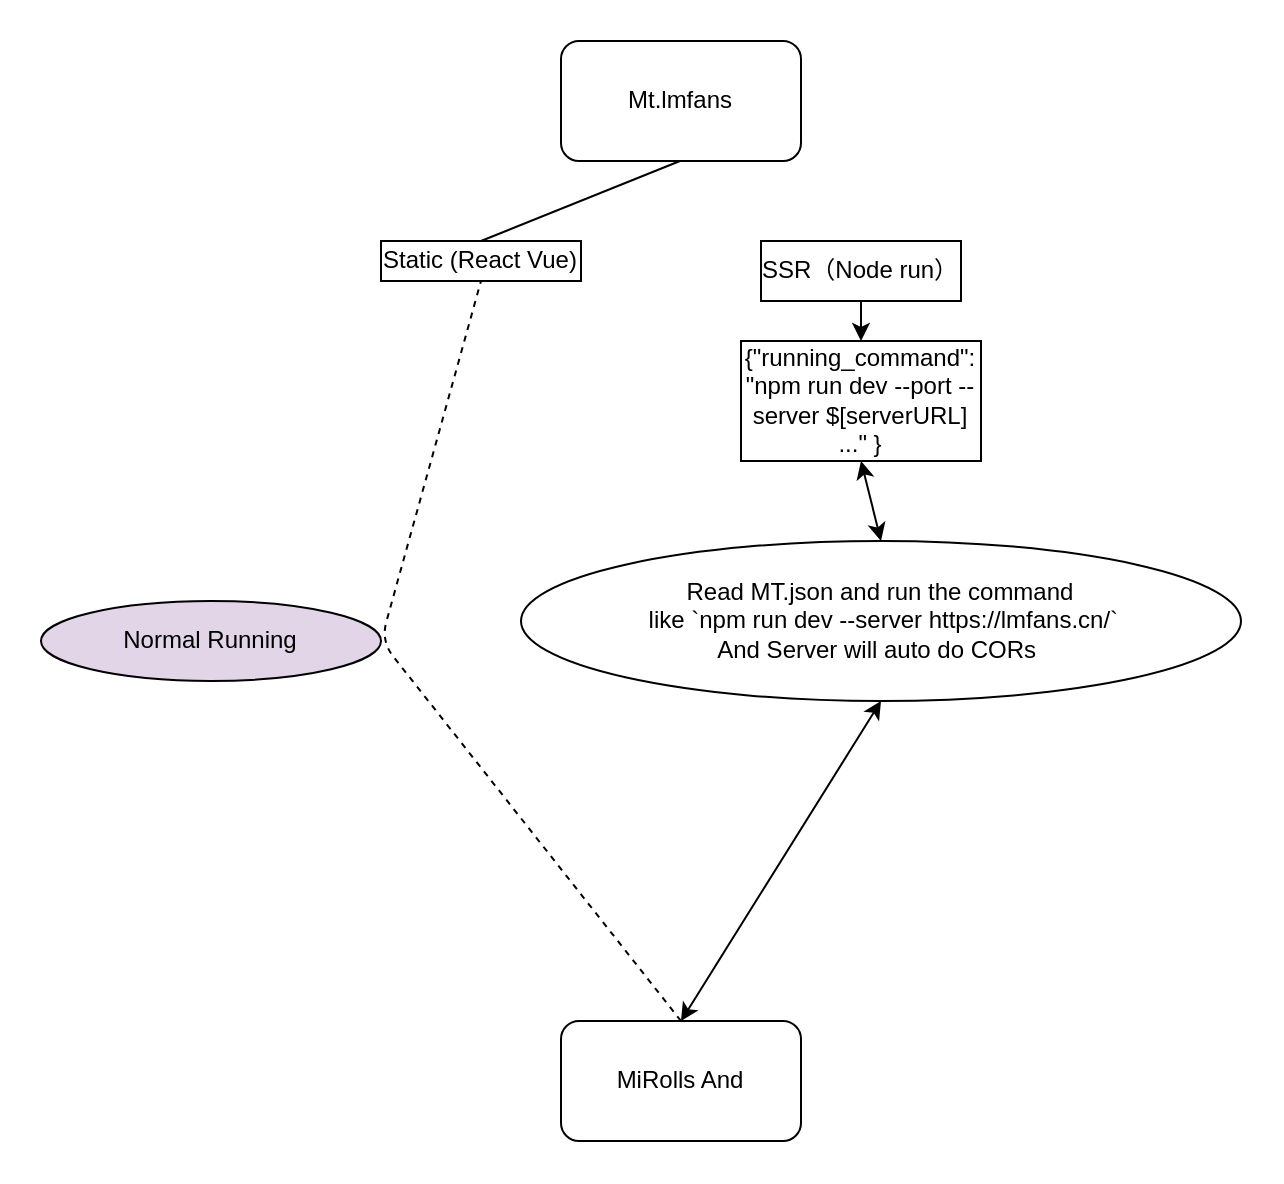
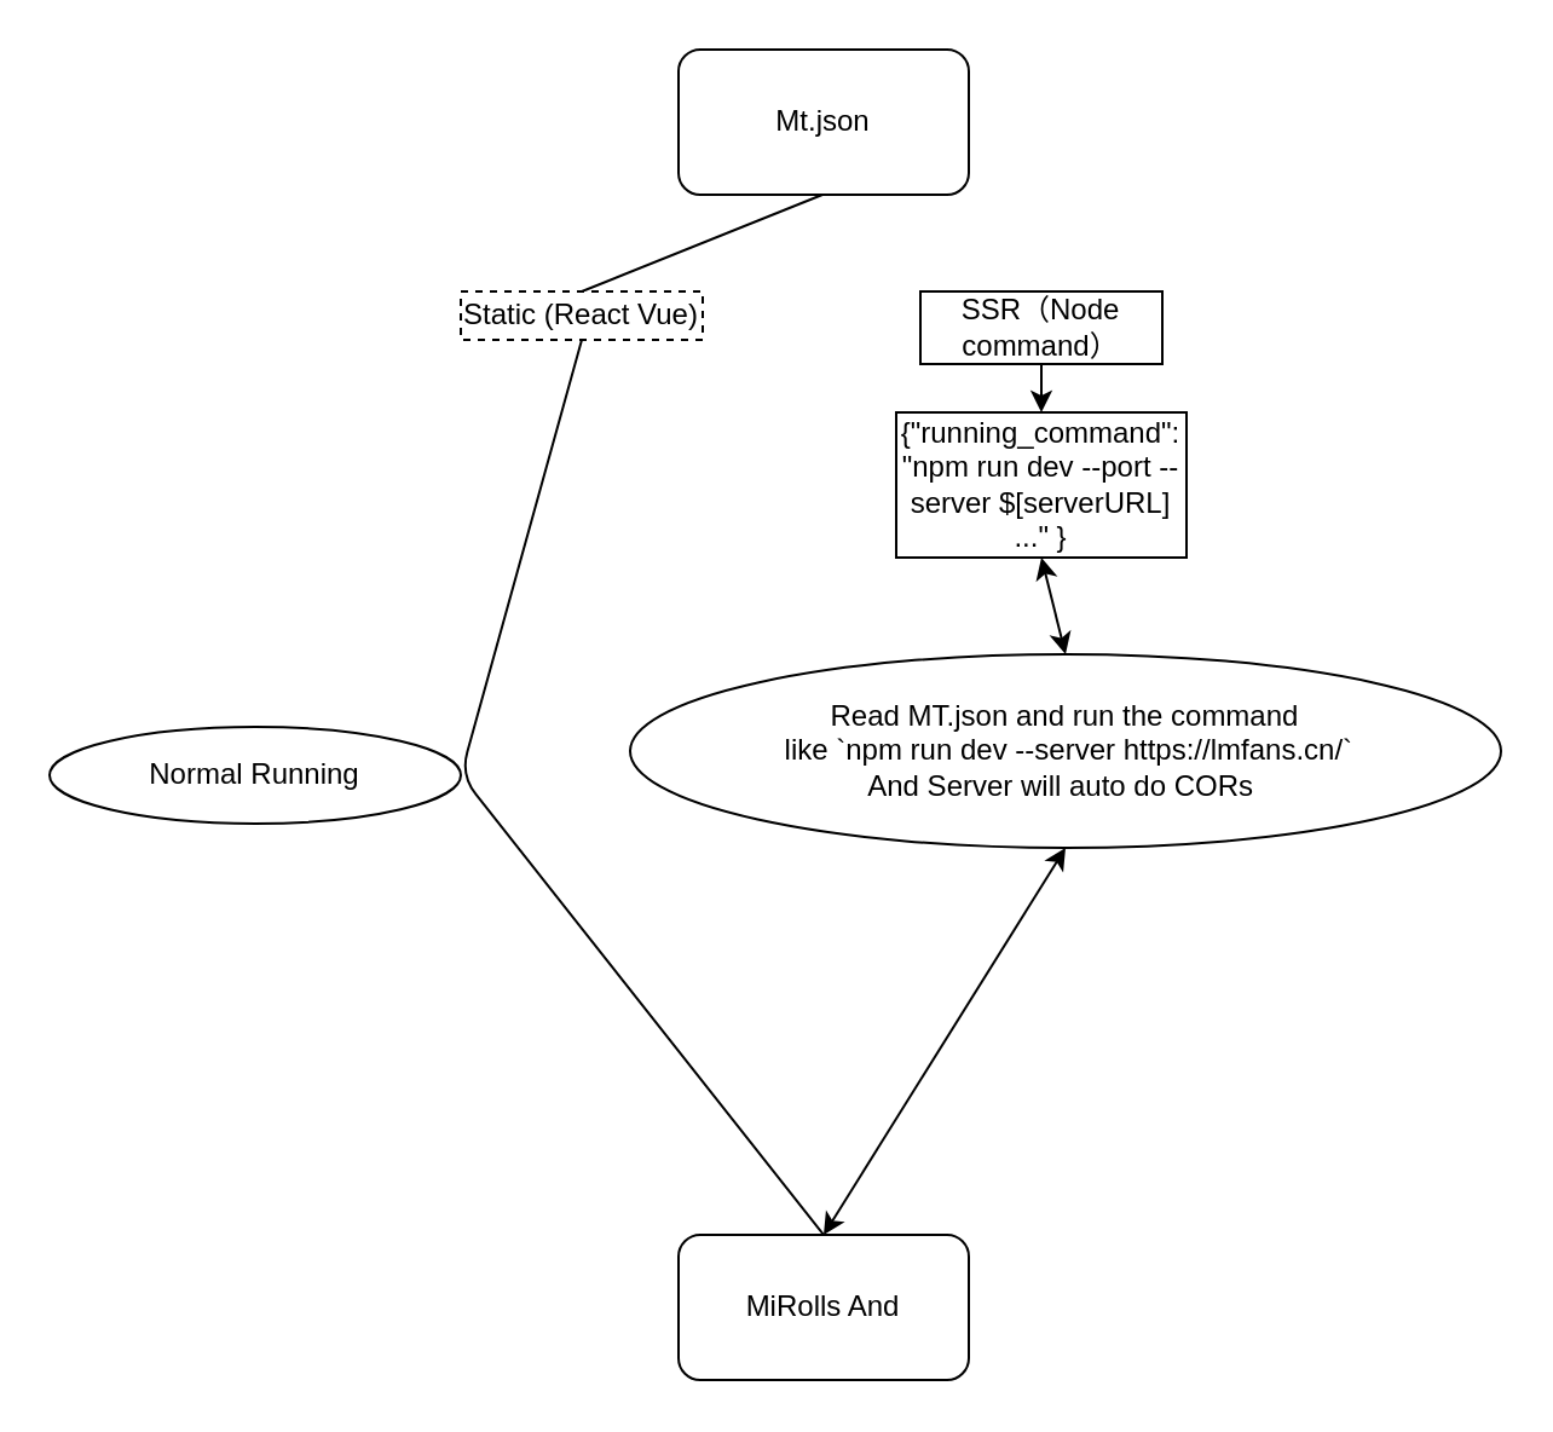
  <mxCell id="0" />
  <mxCell id="1" parent="0" />
  <mxCell id="2" value="MiRolls And" style="rounded=1;whiteSpace=wrap;html=1;" vertex="1" parent="1"><mxGeometry x="280" y="510" width="120" height="60" as="geometry" /></mxCell>
- <mxCell id="3" value="Mt.lmfans" style="rounded=1;whiteSpace=wrap;html=1;" vertex="1" parent="1"><mxGeometry x="280" y="20" width="120" height="60" as="geometry" /></mxCell>
+ <mxCell id="3" value="Mt.json" style="rounded=1;whiteSpace=wrap;html=1;" vertex="1" parent="1"><mxGeometry x="280" y="20" width="120" height="60" as="geometry" /></mxCell>
  <mxCell id="4" value="" style="endArrow=none;html=1;exitX=0.5;exitY=0;exitDx=0;exitDy=0;" edge="1" parent="1" source="6"><mxGeometry width="50" height="50" relative="1" as="geometry"><mxPoint x="340" y="340" as="sourcePoint" /><mxPoint x="339.5" y="80" as="targetPoint" /></mxGeometry></mxCell>
- <mxCell id="5" value="SSR（Node run）" style="rounded=0;whiteSpace=wrap;html=1;" vertex="1" parent="1"><mxGeometry x="380" y="120" width="100" height="30" as="geometry" /></mxCell>
- <mxCell id="6" value="Static (React Vue)" style="rounded=0;whiteSpace=wrap;html=1;" vertex="1" parent="1"><mxGeometry x="190" y="120" width="100" height="20" as="geometry" /></mxCell>
- <mxCell id="7" value="Normal Running" style="ellipse;whiteSpace=wrap;html=1;fillColor=#e1d5e7;" vertex="1" parent="1"><mxGeometry x="20" y="300" width="170" height="40" as="geometry" /></mxCell>
- <mxCell id="8" value="" style="endArrow=none;html=1;entryX=0.5;entryY=1;entryDx=0;entryDy=0;exitX=0.5;exitY=0;exitDx=0;exitDy=0;dashed=1;" edge="1" parent="1" source="2" target="6"><mxGeometry width="50" height="50" relative="1" as="geometry"><mxPoint x="290" y="340" as="sourcePoint" /><mxPoint x="340" y="290" as="targetPoint" /><Array as="points"><mxPoint x="190" y="320" /></Array></mxGeometry></mxCell>
+ <mxCell id="5" value="SSR（Node command）" style="rounded=0;whiteSpace=wrap;html=1;" vertex="1" parent="1"><mxGeometry x="380" y="120" width="100" height="30" as="geometry" /></mxCell>
+ <mxCell id="6" value="Static (React Vue)" style="rounded=0;whiteSpace=wrap;html=1;dashed=1;" vertex="1" parent="1"><mxGeometry x="190" y="120" width="100" height="20" as="geometry" /></mxCell>
+ <mxCell id="7" value="Normal Running" style="ellipse;whiteSpace=wrap;html=1;" vertex="1" parent="1"><mxGeometry x="20" y="300" width="170" height="40" as="geometry" /></mxCell>
+ <mxCell id="8" value="" style="endArrow=none;html=1;entryX=0.5;entryY=1;entryDx=0;entryDy=0;exitX=0.5;exitY=0;exitDx=0;exitDy=0;" edge="1" parent="1" source="2" target="6"><mxGeometry width="50" height="50" relative="1" as="geometry"><mxPoint x="290" y="340" as="sourcePoint" /><mxPoint x="340" y="290" as="targetPoint" /><Array as="points"><mxPoint x="190" y="320" /></Array></mxGeometry></mxCell>
  <mxCell id="9" value="Read MT.json and run the command&lt;br&gt;&amp;nbsp;like `npm run dev --server https://lmfans.cn/`&lt;br&gt;And Server will auto do CORs&amp;nbsp;" style="ellipse;whiteSpace=wrap;html=1;" vertex="1" parent="1"><mxGeometry x="260" y="270" width="360" height="80" as="geometry" /></mxCell>
  <mxCell id="10" value="{&quot;running_command&quot;:&lt;br&gt;&quot;npm run dev --port --server $[serverURL] ...&quot; }" style="rounded=0;whiteSpace=wrap;html=1;" vertex="1" parent="1"><mxGeometry x="370" y="170" width="120" height="60" as="geometry" /></mxCell>
  <mxCell id="11" value="" style="endArrow=classic;html=1;entryX=0.5;entryY=0;entryDx=0;entryDy=0;exitX=0.5;exitY=1;exitDx=0;exitDy=0;" edge="1" parent="1" source="5" target="10"><mxGeometry width="50" height="50" relative="1" as="geometry"><mxPoint x="290" y="310" as="sourcePoint" /><mxPoint x="340" y="260" as="targetPoint" /></mxGeometry></mxCell>
  <mxCell id="12" value="" style="endArrow=classic;startArrow=classic;html=1;entryX=0.5;entryY=1;entryDx=0;entryDy=0;exitX=0.5;exitY=0;exitDx=0;exitDy=0;" edge="1" parent="1" source="9" target="10"><mxGeometry width="50" height="50" relative="1" as="geometry"><mxPoint x="290" y="300" as="sourcePoint" /><mxPoint x="340" y="250" as="targetPoint" /></mxGeometry></mxCell>
  <mxCell id="13" value="" style="endArrow=classic;startArrow=classic;html=1;entryX=0.5;entryY=1;entryDx=0;entryDy=0;" edge="1" parent="1" target="9"><mxGeometry width="50" height="50" relative="1" as="geometry"><mxPoint x="340" y="510" as="sourcePoint" /><mxPoint x="340" y="250" as="targetPoint" /></mxGeometry></mxCell>
